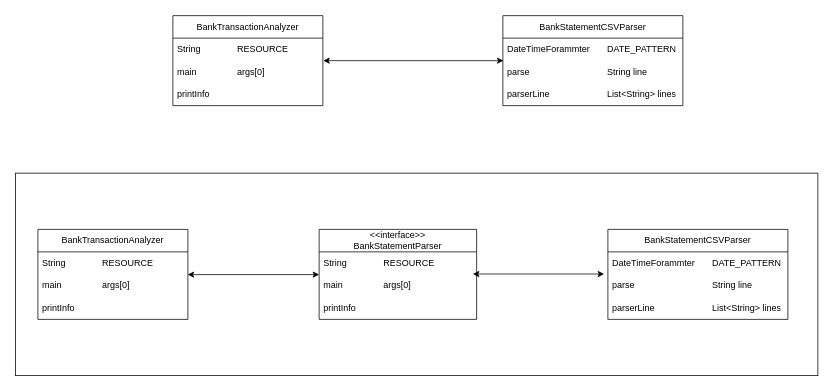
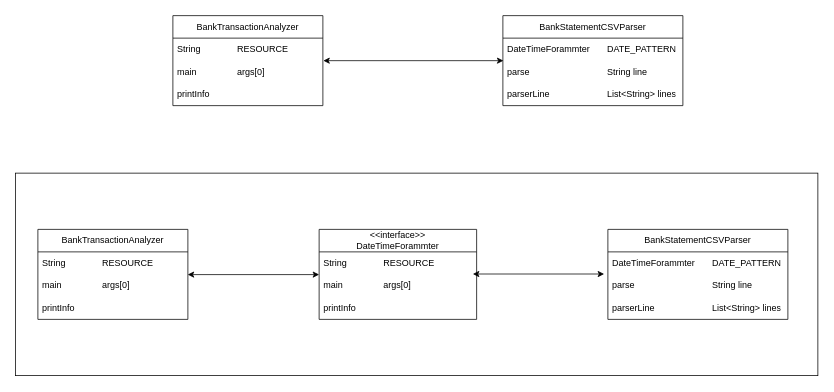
  <mxCell id="0" />
  <mxCell id="1" parent="0" />
  <mxCell id="2" value="" style="rounded=0;whiteSpace=wrap;html=1;" vertex="1" parent="1"><mxGeometry x="20" y="230" width="1070" height="270" as="geometry" /></mxCell>
  <mxCell id="3" value="" style="group" vertex="1" connectable="0" parent="1"><mxGeometry x="230" y="20" width="680" height="120" as="geometry" /></mxCell>
  <mxCell id="4" value="BankTransactionAnalyzer" style="swimlane;fontStyle=0;childLayout=stackLayout;horizontal=1;startSize=30;horizontalStack=0;resizeParent=1;resizeParentMax=0;resizeLast=0;collapsible=1;marginBottom=0;whiteSpace=wrap;html=1;" vertex="1" parent="3"><mxGeometry width="200" height="120" as="geometry" /></mxCell>
  <mxCell id="5" value="String &lt;span style=&quot;white-space: pre;&quot;&gt;&#09;&lt;/span&gt;&lt;span style=&quot;white-space: pre;&quot;&gt;&#09;&lt;/span&gt;RESOURCE" style="text;strokeColor=none;fillColor=none;align=left;verticalAlign=middle;spacingLeft=4;spacingRight=4;overflow=hidden;points=[[0,0.5],[1,0.5]];portConstraint=eastwest;rotatable=0;whiteSpace=wrap;html=1;" vertex="1" parent="4"><mxGeometry y="30" width="200" height="30" as="geometry" /></mxCell>
  <mxCell id="6" value="main&lt;span style=&quot;white-space: pre;&quot;&gt;&#09;&lt;/span&gt;&lt;span style=&quot;white-space: pre;&quot;&gt;&#09;&lt;/span&gt;args[0]" style="text;strokeColor=none;fillColor=none;align=left;verticalAlign=middle;spacingLeft=4;spacingRight=4;overflow=hidden;points=[[0,0.5],[1,0.5]];portConstraint=eastwest;rotatable=0;whiteSpace=wrap;html=1;" vertex="1" parent="4"><mxGeometry y="60" width="200" height="30" as="geometry" /></mxCell>
  <mxCell id="7" value="printInfo&lt;span style=&quot;white-space: pre;&quot;&gt;&#09;&lt;/span&gt;&lt;span style=&quot;white-space: pre;&quot;&gt;&#09;&lt;/span&gt;" style="text;strokeColor=none;fillColor=none;align=left;verticalAlign=middle;spacingLeft=4;spacingRight=4;overflow=hidden;points=[[0,0.5],[1,0.5]];portConstraint=eastwest;rotatable=0;whiteSpace=wrap;html=1;" vertex="1" parent="4"><mxGeometry y="90" width="200" height="30" as="geometry" /></mxCell>
  <mxCell id="8" value="" style="endArrow=classic;startArrow=classic;html=1;rounded=0;entryX=0.003;entryY=0.002;entryDx=0;entryDy=0;entryPerimeter=0;exitX=1.003;exitY=1.002;exitDx=0;exitDy=0;exitPerimeter=0;" edge="1" parent="3" source="5" target="11"><mxGeometry width="50" height="50" relative="1" as="geometry"><mxPoint x="210" y="59.33" as="sourcePoint" /><mxPoint x="430" y="59" as="targetPoint" /></mxGeometry></mxCell>
  <mxCell id="9" value="BankStatementCSVParser" style="swimlane;fontStyle=0;childLayout=stackLayout;horizontal=1;startSize=30;horizontalStack=0;resizeParent=1;resizeParentMax=0;resizeLast=0;collapsible=1;marginBottom=0;whiteSpace=wrap;html=1;" vertex="1" parent="3"><mxGeometry x="440" width="240" height="120" as="geometry" /></mxCell>
  <mxCell id="10" value="DateTimeForammter&lt;span style=&quot;white-space: pre;&quot;&gt;&#09;&lt;/span&gt;DATE_PATTERN" style="text;strokeColor=none;fillColor=none;align=left;verticalAlign=middle;spacingLeft=4;spacingRight=4;overflow=hidden;points=[[0,0.5],[1,0.5]];portConstraint=eastwest;rotatable=0;whiteSpace=wrap;html=1;" vertex="1" parent="9"><mxGeometry y="30" width="240" height="30" as="geometry" /></mxCell>
  <mxCell id="11" value="parse&lt;span style=&quot;white-space: pre;&quot;&gt;&#09;&lt;/span&gt;&lt;span style=&quot;white-space: pre;&quot;&gt;&#09;&lt;/span&gt;&lt;span style=&quot;white-space: pre;&quot;&gt;&#09;&lt;/span&gt;&lt;span style=&quot;white-space: pre;&quot;&gt;&#09;&lt;/span&gt;String line" style="text;strokeColor=none;fillColor=none;align=left;verticalAlign=middle;spacingLeft=4;spacingRight=4;overflow=hidden;points=[[0,0.5],[1,0.5]];portConstraint=eastwest;rotatable=0;whiteSpace=wrap;html=1;" vertex="1" parent="9"><mxGeometry y="60" width="240" height="30" as="geometry" /></mxCell>
  <mxCell id="12" value="parserLine&lt;span style=&quot;white-space: pre;&quot;&gt;&#09;&lt;/span&gt;&lt;span style=&quot;white-space: pre;&quot;&gt;&#09;&lt;/span&gt;&lt;span style=&quot;white-space: pre;&quot;&gt;&#09;&lt;/span&gt;List&amp;lt;String&amp;gt; lines" style="text;strokeColor=none;fillColor=none;align=left;verticalAlign=middle;spacingLeft=4;spacingRight=4;overflow=hidden;points=[[0,0.5],[1,0.5]];portConstraint=eastwest;rotatable=0;whiteSpace=wrap;html=1;" vertex="1" parent="9"><mxGeometry y="90" width="240" height="30" as="geometry" /></mxCell>
  <mxCell id="13" value="BankTransactionAnalyzer" style="swimlane;fontStyle=0;childLayout=stackLayout;horizontal=1;startSize=30;horizontalStack=0;resizeParent=1;resizeParentMax=0;resizeLast=0;collapsible=1;marginBottom=0;whiteSpace=wrap;html=1;" vertex="1" parent="1"><mxGeometry y="305" width="200" height="120" as="geometry" x="50" /></mxCell>
  <mxCell id="14" value="String &lt;span style=&quot;white-space: pre;&quot;&gt;&#09;&lt;/span&gt;&lt;span style=&quot;white-space: pre;&quot;&gt;&#09;&lt;/span&gt;RESOURCE" style="text;strokeColor=none;fillColor=none;align=left;verticalAlign=middle;spacingLeft=4;spacingRight=4;overflow=hidden;points=[[0,0.5],[1,0.5]];portConstraint=eastwest;rotatable=0;whiteSpace=wrap;html=1;" vertex="1" parent="13"><mxGeometry y="30" width="200" height="30" as="geometry" /></mxCell>
  <mxCell id="15" value="main&lt;span style=&quot;white-space: pre;&quot;&gt;&#09;&lt;/span&gt;&lt;span style=&quot;white-space: pre;&quot;&gt;&#09;&lt;/span&gt;args[0]" style="text;strokeColor=none;fillColor=none;align=left;verticalAlign=middle;spacingLeft=4;spacingRight=4;overflow=hidden;points=[[0,0.5],[1,0.5]];portConstraint=eastwest;rotatable=0;whiteSpace=wrap;html=1;" vertex="1" parent="13"><mxGeometry y="60" width="200" height="30" as="geometry" /></mxCell>
  <mxCell id="16" value="printInfo&lt;span style=&quot;white-space: pre;&quot;&gt;&#09;&lt;/span&gt;&lt;span style=&quot;white-space: pre;&quot;&gt;&#09;&lt;/span&gt;" style="text;strokeColor=none;fillColor=none;align=left;verticalAlign=middle;spacingLeft=4;spacingRight=4;overflow=hidden;points=[[0,0.5],[1,0.5]];portConstraint=eastwest;rotatable=0;whiteSpace=wrap;html=1;" vertex="1" parent="13"><mxGeometry y="90" width="200" height="30" as="geometry" /></mxCell>
- <mxCell id="17" value="&amp;lt;&amp;lt;interface&amp;gt;&amp;gt;&lt;br&gt;BankStatementParser" style="swimlane;fontStyle=0;childLayout=stackLayout;horizontal=1;startSize=30;horizontalStack=0;resizeParent=1;resizeParentMax=0;resizeLast=0;collapsible=1;marginBottom=0;whiteSpace=wrap;html=1;" vertex="1" parent="1"><mxGeometry x="425" y="305" width="210" height="120" as="geometry" /></mxCell>
+ <mxCell id="17" value="&amp;lt;&amp;lt;interface&amp;gt;&amp;gt;&lt;br&gt;DateTimeForammter" style="swimlane;fontStyle=0;childLayout=stackLayout;horizontal=1;startSize=30;horizontalStack=0;resizeParent=1;resizeParentMax=0;resizeLast=0;collapsible=1;marginBottom=0;whiteSpace=wrap;html=1;" vertex="1" parent="1"><mxGeometry x="425" y="305" width="210" height="120" as="geometry" /></mxCell>
  <mxCell id="18" value="String &lt;span style=&quot;white-space: pre;&quot;&gt;&#09;&lt;/span&gt;&lt;span style=&quot;white-space: pre;&quot;&gt;&#09;&lt;/span&gt;RESOURCE" style="text;strokeColor=none;fillColor=none;align=left;verticalAlign=middle;spacingLeft=4;spacingRight=4;overflow=hidden;points=[[0,0.5],[1,0.5]];portConstraint=eastwest;rotatable=0;whiteSpace=wrap;html=1;" vertex="1" parent="17"><mxGeometry y="30" width="210" height="30" as="geometry" /></mxCell>
  <mxCell id="19" value="main&lt;span style=&quot;white-space: pre;&quot;&gt;&#09;&lt;/span&gt;&lt;span style=&quot;white-space: pre;&quot;&gt;&#09;&lt;/span&gt;args[0]" style="text;strokeColor=none;fillColor=none;align=left;verticalAlign=middle;spacingLeft=4;spacingRight=4;overflow=hidden;points=[[0,0.5],[1,0.5]];portConstraint=eastwest;rotatable=0;whiteSpace=wrap;html=1;" vertex="1" parent="17"><mxGeometry y="60" width="210" height="30" as="geometry" /></mxCell>
  <mxCell id="20" value="printInfo&lt;span style=&quot;white-space: pre;&quot;&gt;&#09;&lt;/span&gt;&lt;span style=&quot;white-space: pre;&quot;&gt;&#09;&lt;/span&gt;" style="text;strokeColor=none;fillColor=none;align=left;verticalAlign=middle;spacingLeft=4;spacingRight=4;overflow=hidden;points=[[0,0.5],[1,0.5]];portConstraint=eastwest;rotatable=0;whiteSpace=wrap;html=1;" vertex="1" parent="17"><mxGeometry y="90" width="210" height="30" as="geometry" /></mxCell>
  <mxCell id="21" value="BankStatementCSVParser" style="swimlane;fontStyle=0;childLayout=stackLayout;horizontal=1;startSize=30;horizontalStack=0;resizeParent=1;resizeParentMax=0;resizeLast=0;collapsible=1;marginBottom=0;whiteSpace=wrap;html=1;" vertex="1" parent="1"><mxGeometry x="810" y="305" width="240" height="120" as="geometry" /></mxCell>
  <mxCell id="22" value="DateTimeForammter&lt;span style=&quot;white-space: pre;&quot;&gt;&#09;&lt;/span&gt;DATE_PATTERN" style="text;strokeColor=none;fillColor=none;align=left;verticalAlign=middle;spacingLeft=4;spacingRight=4;overflow=hidden;points=[[0,0.5],[1,0.5]];portConstraint=eastwest;rotatable=0;whiteSpace=wrap;html=1;" vertex="1" parent="21"><mxGeometry y="30" width="240" height="30" as="geometry" /></mxCell>
  <mxCell id="23" value="parse&lt;span style=&quot;white-space: pre;&quot;&gt;&#09;&lt;/span&gt;&lt;span style=&quot;white-space: pre;&quot;&gt;&#09;&lt;/span&gt;&lt;span style=&quot;white-space: pre;&quot;&gt;&#09;&lt;/span&gt;&lt;span style=&quot;white-space: pre;&quot;&gt;&#09;&lt;/span&gt;String line" style="text;strokeColor=none;fillColor=none;align=left;verticalAlign=middle;spacingLeft=4;spacingRight=4;overflow=hidden;points=[[0,0.5],[1,0.5]];portConstraint=eastwest;rotatable=0;whiteSpace=wrap;html=1;" vertex="1" parent="21"><mxGeometry y="60" width="240" height="30" as="geometry" /></mxCell>
  <mxCell id="24" value="parserLine&lt;span style=&quot;white-space: pre;&quot;&gt;&#09;&lt;/span&gt;&lt;span style=&quot;white-space: pre;&quot;&gt;&#09;&lt;/span&gt;&lt;span style=&quot;white-space: pre;&quot;&gt;&#09;&lt;/span&gt;List&amp;lt;String&amp;gt; lines" style="text;strokeColor=none;fillColor=none;align=left;verticalAlign=middle;spacingLeft=4;spacingRight=4;overflow=hidden;points=[[0,0.5],[1,0.5]];portConstraint=eastwest;rotatable=0;whiteSpace=wrap;html=1;" vertex="1" parent="21"><mxGeometry y="90" width="240" height="30" as="geometry" /></mxCell>
  <mxCell id="25" value="" style="endArrow=classic;startArrow=classic;html=1;rounded=0;entryX=0;entryY=0.01;entryDx=0;entryDy=0;exitX=0.999;exitY=0.01;exitDx=0;exitDy=0;exitPerimeter=0;entryPerimeter=0;" edge="1" parent="1" source="15" target="19"><mxGeometry width="50" height="50" relative="1" as="geometry"><mxPoint x="310" y="390" as="sourcePoint" /><mxPoint x="360" y="340" as="targetPoint" /></mxGeometry></mxCell>
  <mxCell id="26" value="" style="endArrow=classic;startArrow=classic;html=1;rounded=0;entryX=0;entryY=0.01;entryDx=0;entryDy=0;exitX=0.999;exitY=0.01;exitDx=0;exitDy=0;exitPerimeter=0;entryPerimeter=0;" edge="1" parent="1"><mxGeometry width="50" height="50" relative="1" as="geometry"><mxPoint x="630" y="364.52" as="sourcePoint" /><mxPoint x="805" y="364.52" as="targetPoint" /></mxGeometry></mxCell>
